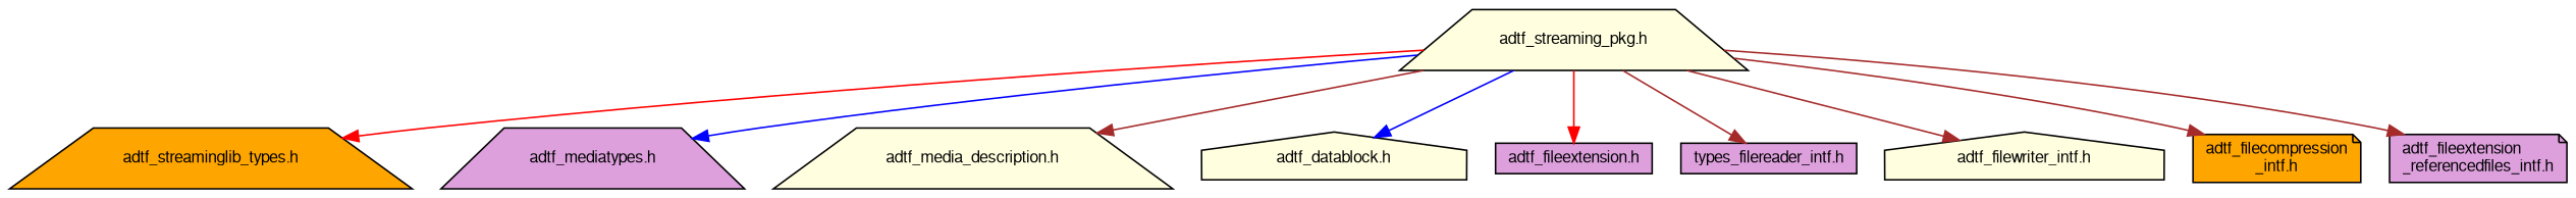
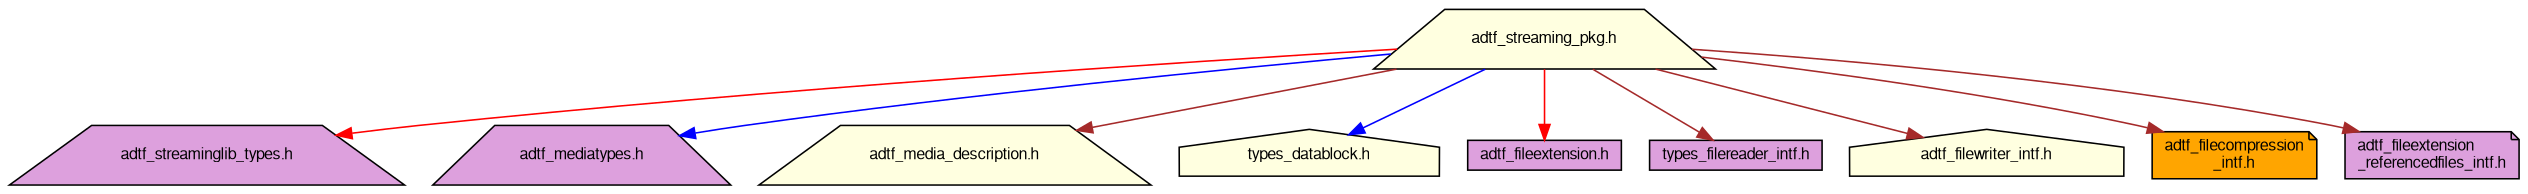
  digraph {
    node [color=black fillcolor=lightyellow fontname=FreeSans fontsize=10 shape=trapezium style=filled]
    edge [color=brown fontname=FreeSans fontsize=10 labelfontname=FreeSans labelfontsize=10 style=solid]
    n1 [fontcolor=black height=0.2 label="adtf_streaming_pkg.h" width=0.4]
-   n2 [fillcolor=orange height=0.2 label="adtf_streaminglib_types.h" width=0.4]
+   n2 [fillcolor=plum height=0.2 label="adtf_streaminglib_types.h" width=0.4]
    n3 [fillcolor=plum height=0.2 label="adtf_mediatypes.h" width=0.4]
    n4 [height=0.2 label="adtf_media_description.h" width=0.4]
-   n5 [height=0.2 label="adtf_datablock.h" shape=house width=0.4]
+   n5 [height=0.2 label="types_datablock.h" shape=house width=0.4]
    n6 [fillcolor=plum height=0.2 label="adtf_fileextension.h" shape=box width=0.4]
    n7 [fillcolor=plum height=0.2 label="types_filereader_intf.h" shape=box width=0.4]
    n8 [height=0.2 label="adtf_filewriter_intf.h" shape=house width=0.4]
    n9 [fillcolor=orange height=0.2 label="adtf_filecompression\l_intf.h" shape=note width=0.4]
    n10 [fillcolor=plum height=0.2 label="adtf_fileextension\l_referencedfiles_intf.h" shape=note width=0.4]
    n1 -> n2 [color=red]
    n1 -> n3 [color=blue]
    n1 -> n4
    n1 -> n5 [color=blue]
    n1 -> n6 [color=red]
    n1 -> n7
    n1 -> n8
    n1 -> n9
    n1 -> n10
  }
